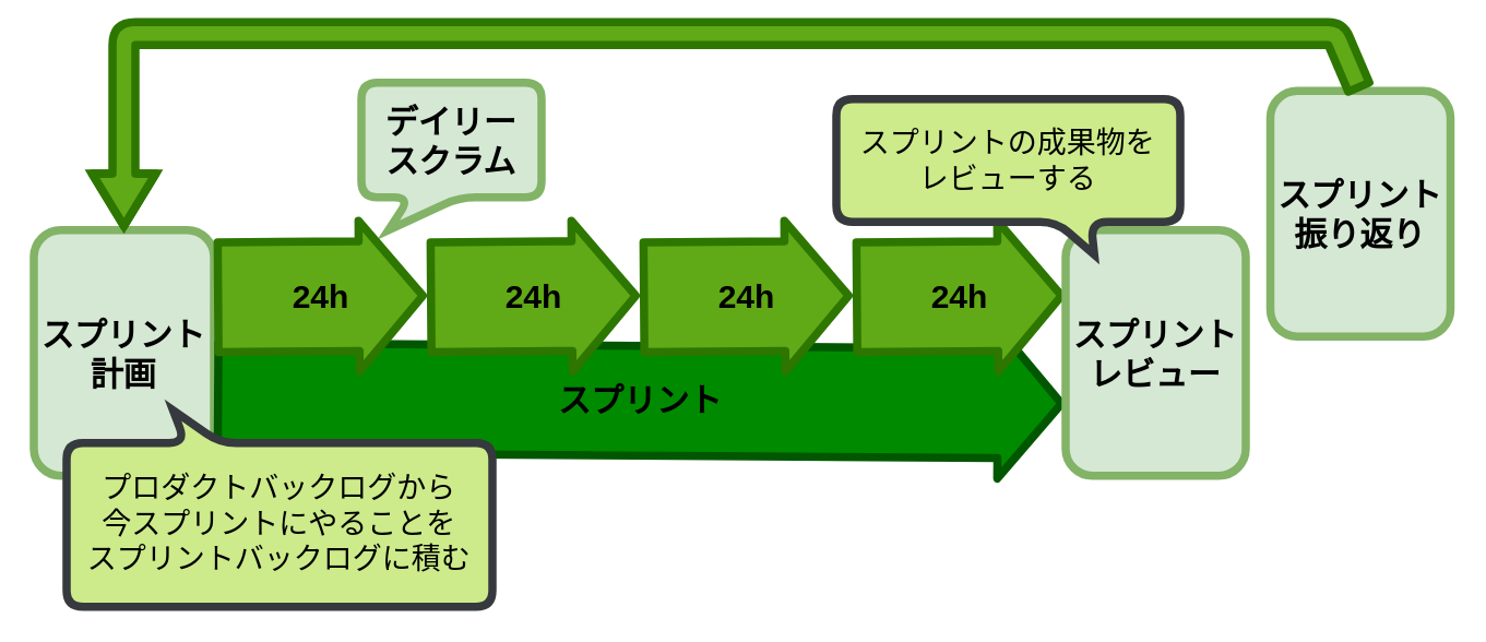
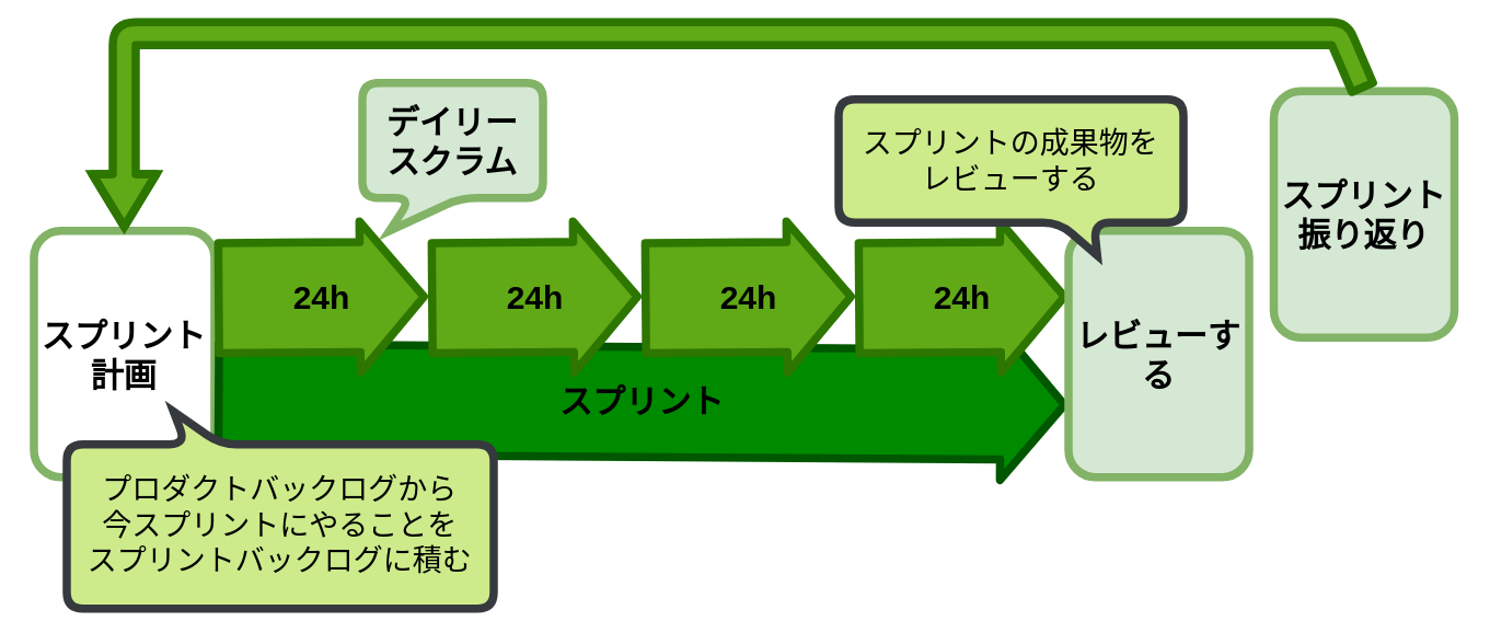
  <mxCell id="0" />
  <mxCell id="1" parent="0" />
- <mxCell id="2" value="スプリント計画" style="rounded=1;whiteSpace=wrap;html=1;fontFamily=Helvetica;fontSize=20;fillColor=#d5e8d4;strokeColor=#82b366;fontStyle=1;strokeWidth=5;fontColor=#000000;" vertex="1" parent="1"><mxGeometry x="20" y="140" width="110" height="150" as="geometry" /></mxCell>
+ <mxCell id="2" value="スプリント計画" style="rounded=1;whiteSpace=wrap;html=1;fontFamily=Helvetica;fontSize=20;fillColor=#ffffff;strokeColor=#82b366;fontStyle=1;strokeWidth=5;fontColor=#000000;" vertex="1" parent="1"><mxGeometry x="20" y="140" width="110" height="150" as="geometry" /></mxCell>
  <mxCell id="3" value="スプリント振り返り" style="rounded=1;whiteSpace=wrap;html=1;fontFamily=Helvetica;fontSize=20;fillColor=#d5e8d4;strokeColor=#82b366;fontStyle=1;strokeWidth=5;fontColor=#000000;" vertex="1" parent="1"><mxGeometry x="775" y="55" width="110" height="150" as="geometry" /></mxCell>
  <mxCell id="4" value="デイリー&lt;br&gt;スクラム" style="shape=callout;whiteSpace=wrap;html=1;perimeter=calloutPerimeter;fontFamily=Helvetica;fontSize=20;fillColor=#d5e8d4;strokeColor=#82b366;base=30;position2=0.15;size=20;position=0.27;fontStyle=1;strokeWidth=5;fontColor=#000000;rounded=1;" vertex="1" parent="1"><mxGeometry x="220" y="50" width="110" height="90" as="geometry" /></mxCell>
  <mxCell id="5" value="&lt;font style=&quot;font-size: 20px;&quot;&gt;スプリント&lt;br&gt;&lt;/font&gt;" style="shape=flexArrow;endArrow=block;startArrow=none;html=1;labelBackgroundColor=none;strokeWidth=5;fontSize=19;fontColor=#000000;startSize=11.31;endSize=11.31;targetPerimeterSpacing=0;fillColor=#008a00;width=63;strokeColor=#005700;fontStyle=1;endFill=0;startFill=0;" edge="1" parent="1"><mxGeometry width="100" height="100" relative="1" as="geometry"><mxPoint x="130" y="242.38" as="sourcePoint" /><mxPoint x="650" y="246" as="targetPoint" /><mxPoint as="offset" /></mxGeometry></mxCell>
  <mxCell id="6" value="&lt;font style=&quot;font-size: 20px;&quot;&gt;24h&lt;br&gt;&lt;/font&gt;" style="shape=flexArrow;endArrow=block;startArrow=none;html=1;labelBackgroundColor=#61a916;strokeWidth=5;fontSize=19;fontColor=#000000;startSize=11.31;endSize=11.31;targetPerimeterSpacing=0;fillColor=#60a917;width=63;strokeColor=#2D7600;fontStyle=1;endFill=0;startFill=0;" edge="1" parent="1"><mxGeometry width="100" height="100" relative="1" as="geometry"><mxPoint x="260" y="181" as="sourcePoint" /><mxPoint x="390" y="180" as="targetPoint" /><mxPoint as="offset" /></mxGeometry></mxCell>
  <mxCell id="7" value="&lt;font style=&quot;font-size: 20px;&quot;&gt;24h&lt;br&gt;&lt;/font&gt;" style="shape=flexArrow;endArrow=block;startArrow=none;html=1;labelBackgroundColor=#61a916;strokeWidth=5;fontSize=19;fontColor=#000000;startSize=11.31;endSize=11.31;targetPerimeterSpacing=0;fillColor=#60a917;width=63;strokeColor=#2D7600;fontStyle=1;endFill=0;startFill=0;" edge="1" parent="1"><mxGeometry width="100" height="100" relative="1" as="geometry"><mxPoint x="390" y="181" as="sourcePoint" /><mxPoint x="520" y="180" as="targetPoint" /><mxPoint as="offset" /></mxGeometry></mxCell>
  <mxCell id="8" value="&lt;font style=&quot;font-size: 20px;&quot;&gt;24h&lt;br&gt;&lt;/font&gt;" style="shape=flexArrow;endArrow=block;startArrow=none;html=1;labelBackgroundColor=#61a916;strokeWidth=5;fontSize=19;fontColor=#000000;startSize=11.31;endSize=11.31;targetPerimeterSpacing=0;fillColor=#60a917;width=63;strokeColor=#2D7600;fontStyle=1;endFill=0;startFill=0;" edge="1" parent="1"><mxGeometry width="100" height="100" relative="1" as="geometry"><mxPoint x="130" y="181" as="sourcePoint" /><mxPoint x="260" y="180" as="targetPoint" /><mxPoint as="offset" /></mxGeometry></mxCell>
  <mxCell id="9" value="&lt;font style=&quot;font-size: 20px;&quot;&gt;24h&lt;br&gt;&lt;/font&gt;" style="shape=flexArrow;endArrow=block;startArrow=none;html=1;labelBackgroundColor=#61a916;strokeWidth=5;fontSize=19;fontColor=#000000;startSize=11.31;endSize=11.31;targetPerimeterSpacing=0;fillColor=#60a917;width=63;strokeColor=#2D7600;fontStyle=1;endFill=0;startFill=0;" edge="1" parent="1"><mxGeometry x="0.006" width="100" height="100" relative="1" as="geometry"><mxPoint x="520" y="181" as="sourcePoint" /><mxPoint x="650" y="180" as="targetPoint" /><mxPoint as="offset" /></mxGeometry></mxCell>
- <mxCell id="10" value="スプリントレビュー" style="rounded=1;whiteSpace=wrap;html=1;fontFamily=Helvetica;fontSize=20;fillColor=#d5e8d4;strokeColor=#82b366;fontStyle=1;strokeWidth=5;fontColor=#000000;" vertex="1" parent="1"><mxGeometry x="650" y="140" width="110" height="150" as="geometry" /></mxCell>
+ <mxCell id="10" value="レビューする" style="rounded=1;whiteSpace=wrap;html=1;fontFamily=Helvetica;fontSize=20;fillColor=#d5e8d4;strokeColor=#82b366;fontStyle=1;strokeWidth=5;fontColor=#000000;" vertex="1" parent="1"><mxGeometry x="650" y="140" width="110" height="150" as="geometry" /></mxCell>
  <mxCell id="11" value="&lt;font color=&quot;#000000&quot; style=&quot;font-size: 18px;&quot;&gt;プロダクトバックログから&lt;br style=&quot;font-size: 18px;&quot;&gt;今スプリントにやることを&lt;br style=&quot;font-size: 18px;&quot;&gt;スプリントバックログに積む&lt;br style=&quot;font-size: 18px;&quot;&gt;&lt;/font&gt;" style="shape=callout;whiteSpace=wrap;html=1;perimeter=calloutPerimeter;rounded=1;strokeWidth=5;fontFamily=Helvetica;fontSize=18;rotation=0;base=21;size=20;position=0.64;position2=0.75;fillColor=#cdeb8b;strokeColor=#36393d;direction=west;" vertex="1" parent="1"><mxGeometry x="40" y="250" width="260" height="120" as="geometry" /></mxCell>
  <mxCell id="12" value="&lt;font color=&quot;#000000&quot; style=&quot;font-size: 18px;&quot;&gt;スプリントの成果物を&lt;br&gt;レビューする&lt;br style=&quot;font-size: 18px;&quot;&gt;&lt;/font&gt;" style="shape=callout;whiteSpace=wrap;html=1;perimeter=calloutPerimeter;rounded=1;strokeWidth=5;fontFamily=Helvetica;fontSize=18;rotation=0;base=21;size=20;position=0.64;position2=0.75;fillColor=#cdeb8b;strokeColor=#36393d;direction=east;" vertex="1" parent="1"><mxGeometry x="510" y="60" width="210" height="95" as="geometry" /></mxCell>
  <mxCell id="13" value="" style="shape=flexArrow;endArrow=classic;html=1;labelBackgroundColor=none;strokeWidth=5;fontFamily=Helvetica;fontSize=18;fontColor=#000000;startSize=9;endSize=9;targetPerimeterSpacing=0;fillColor=#60a917;exitX=0.5;exitY=0;exitDx=0;exitDy=0;entryX=0.5;entryY=0;entryDx=0;entryDy=0;strokeColor=#2D7600;" edge="1" parent="1" source="3" target="2"><mxGeometry width="50" height="50" relative="1" as="geometry"><mxPoint x="420" y="250" as="sourcePoint" /><mxPoint x="470" y="200" as="targetPoint" /><Array as="points"><mxPoint x="815" y="20" /><mxPoint x="75" y="20" /></Array></mxGeometry></mxCell>
